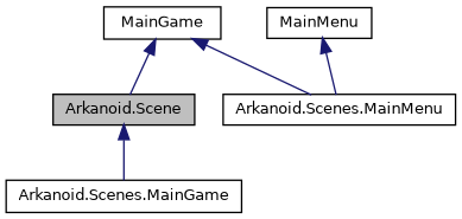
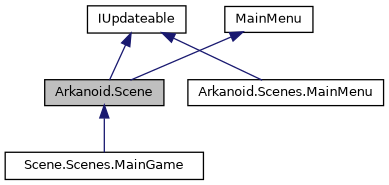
  digraph {
    node [color=black fillcolor=white fontname=Helvetica fontsize=10 shape=record style=filled]
    edge [color=midnightblue dir=back fontname=Helvetica fontsize=10 labelfontname=Helvetica labelfontsize=10 style=solid]
    n1 [fillcolor=grey75 fontcolor=black height=0.2 label="Arkanoid.Scene" width=0.4]
-   n2 [height=0.2 label="Arkanoid.Scenes.MainGame" width=0.4]
+   n2 [height=0.2 label="Scene.Scenes.MainGame" width=0.4]
    n3 [height=0.2 label="Arkanoid.Scenes.MainMenu" width=0.4]
-   n4 [height=0.2 label=MainGame width=0.4]
+   n4 [height=0.2 label=IUpdateable width=0.4]
    n5 [height=0.2 label=MainMenu width=0.4]
    n1 -> n2
    n4 -> n1
    n4 -> n3
-   n5 -> n3
+   n5 -> n1
  }
